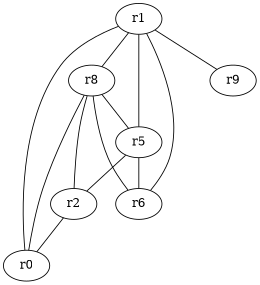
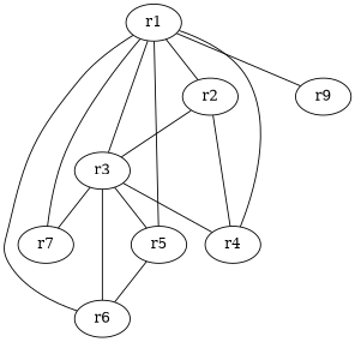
  graph {
    r1
    r2
-   r3 [label=r8]
+   r3
+   r7
    r5
    n6 [label=r9]
    r6
-   r4 [label=r0]
-   r5 -- r2
+   r4
+   r1 -- r2
    r1 -- r3
+   r1 -- r7
    r1 -- r5
    r1 -- n6
    r1 -- r6
    r1 -- r4
    r2 -- r3
    r2 -- r4
+   r3 -- r7
    r3 -- r5
    r3 -- r6
    r3 -- r4
    r5 -- r6
  }
